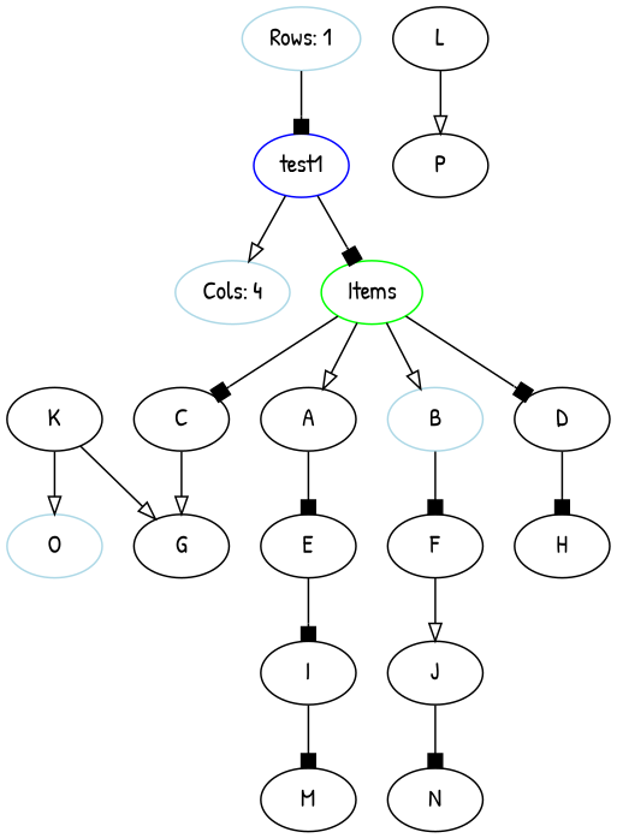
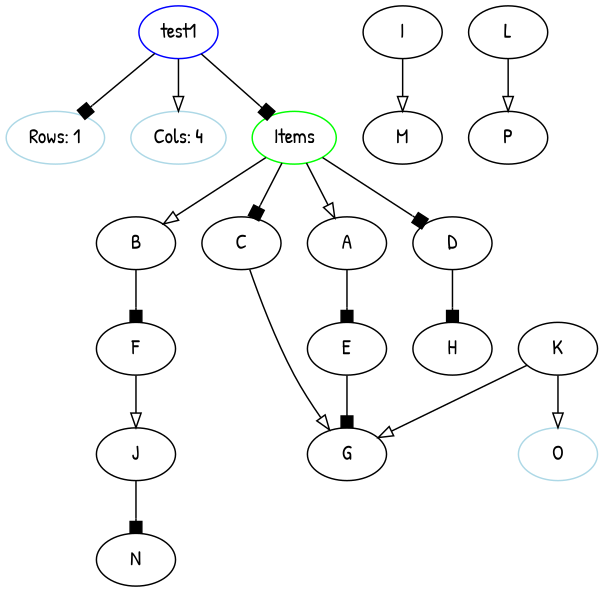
  digraph {
    fontname="Patrick Hand"
    node [fontname="Patrick Hand" shape=ellipse]
    edge [arrowhead=box fontname="Patrick Hand"]
    n1 [color=blue label=test1]
    n2 [color=lightblue label="Rows: 1"]
    n3 [color=lightblue label="Cols: 4"]
    n4 [color=green label=Items]
    n5 [label=A]
-   n6 [label=B color=lightblue]
+   n6 [label=B]
    n7 [label=C]
    n8 [label=D]
    n9 [label=E]
    n10 [label=F]
    n11 [label=G]
    n12 [label=H]
    n13 [label=I]
    n14 [label=M]
    n15 [label=J]
    n16 [label=N]
    n17 [label=K]
    n18 [color=lightblue label=O]
    n19 [label=L]
    n20 [label=P]
-   n2 -> n1
+   n1 -> n2
    n1 -> n3 [arrowhead=onormal]
    n1 -> n4
    n4 -> n5 [arrowhead=onormal]
    n4 -> n6 [arrowhead=onormal]
    n4 -> n7
    n4 -> n8
    n5 -> n9
    n6 -> n10
    n7 -> n11 [arrowhead=onormal]
    n8 -> n12
-   n9 -> n13
+   n9 -> n11
    n10 -> n15 [arrowhead=onormal]
-   n13 -> n14
+   n13 -> n14 [arrowhead=onormal]
    n15 -> n16
    n17 -> n11 [arrowhead=onormal]
    n17 -> n18 [arrowhead=onormal]
    n19 -> n20 [arrowhead=onormal]
  }
